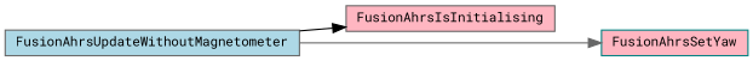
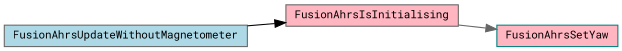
  digraph {
    fontname="Roboto Mono"
    rankdir=LR
    node [color=gray40 fillcolor=lightpink fontname="Roboto Mono" fontsize=10 shape=record style=filled]
    edge [fontname="Roboto Mono" fontsize=10 labelfontname=Helvetica labelfontsize=10 style=solid]
    n1 [fillcolor=lightblue fontcolor=black height=0.2 label=FusionAhrsUpdateWithoutMagnetometer width=0.4]
    n2 [height=0.2 label=FusionAhrsIsInitialising width=0.4]
    n3 [color=teal height=0.2 label=FusionAhrsSetYaw width=0.4]
    n1 -> n2 [color=black]
-   n1 -> n3 [color=gray40]
+   n2 -> n3 [color=gray40]
  }
